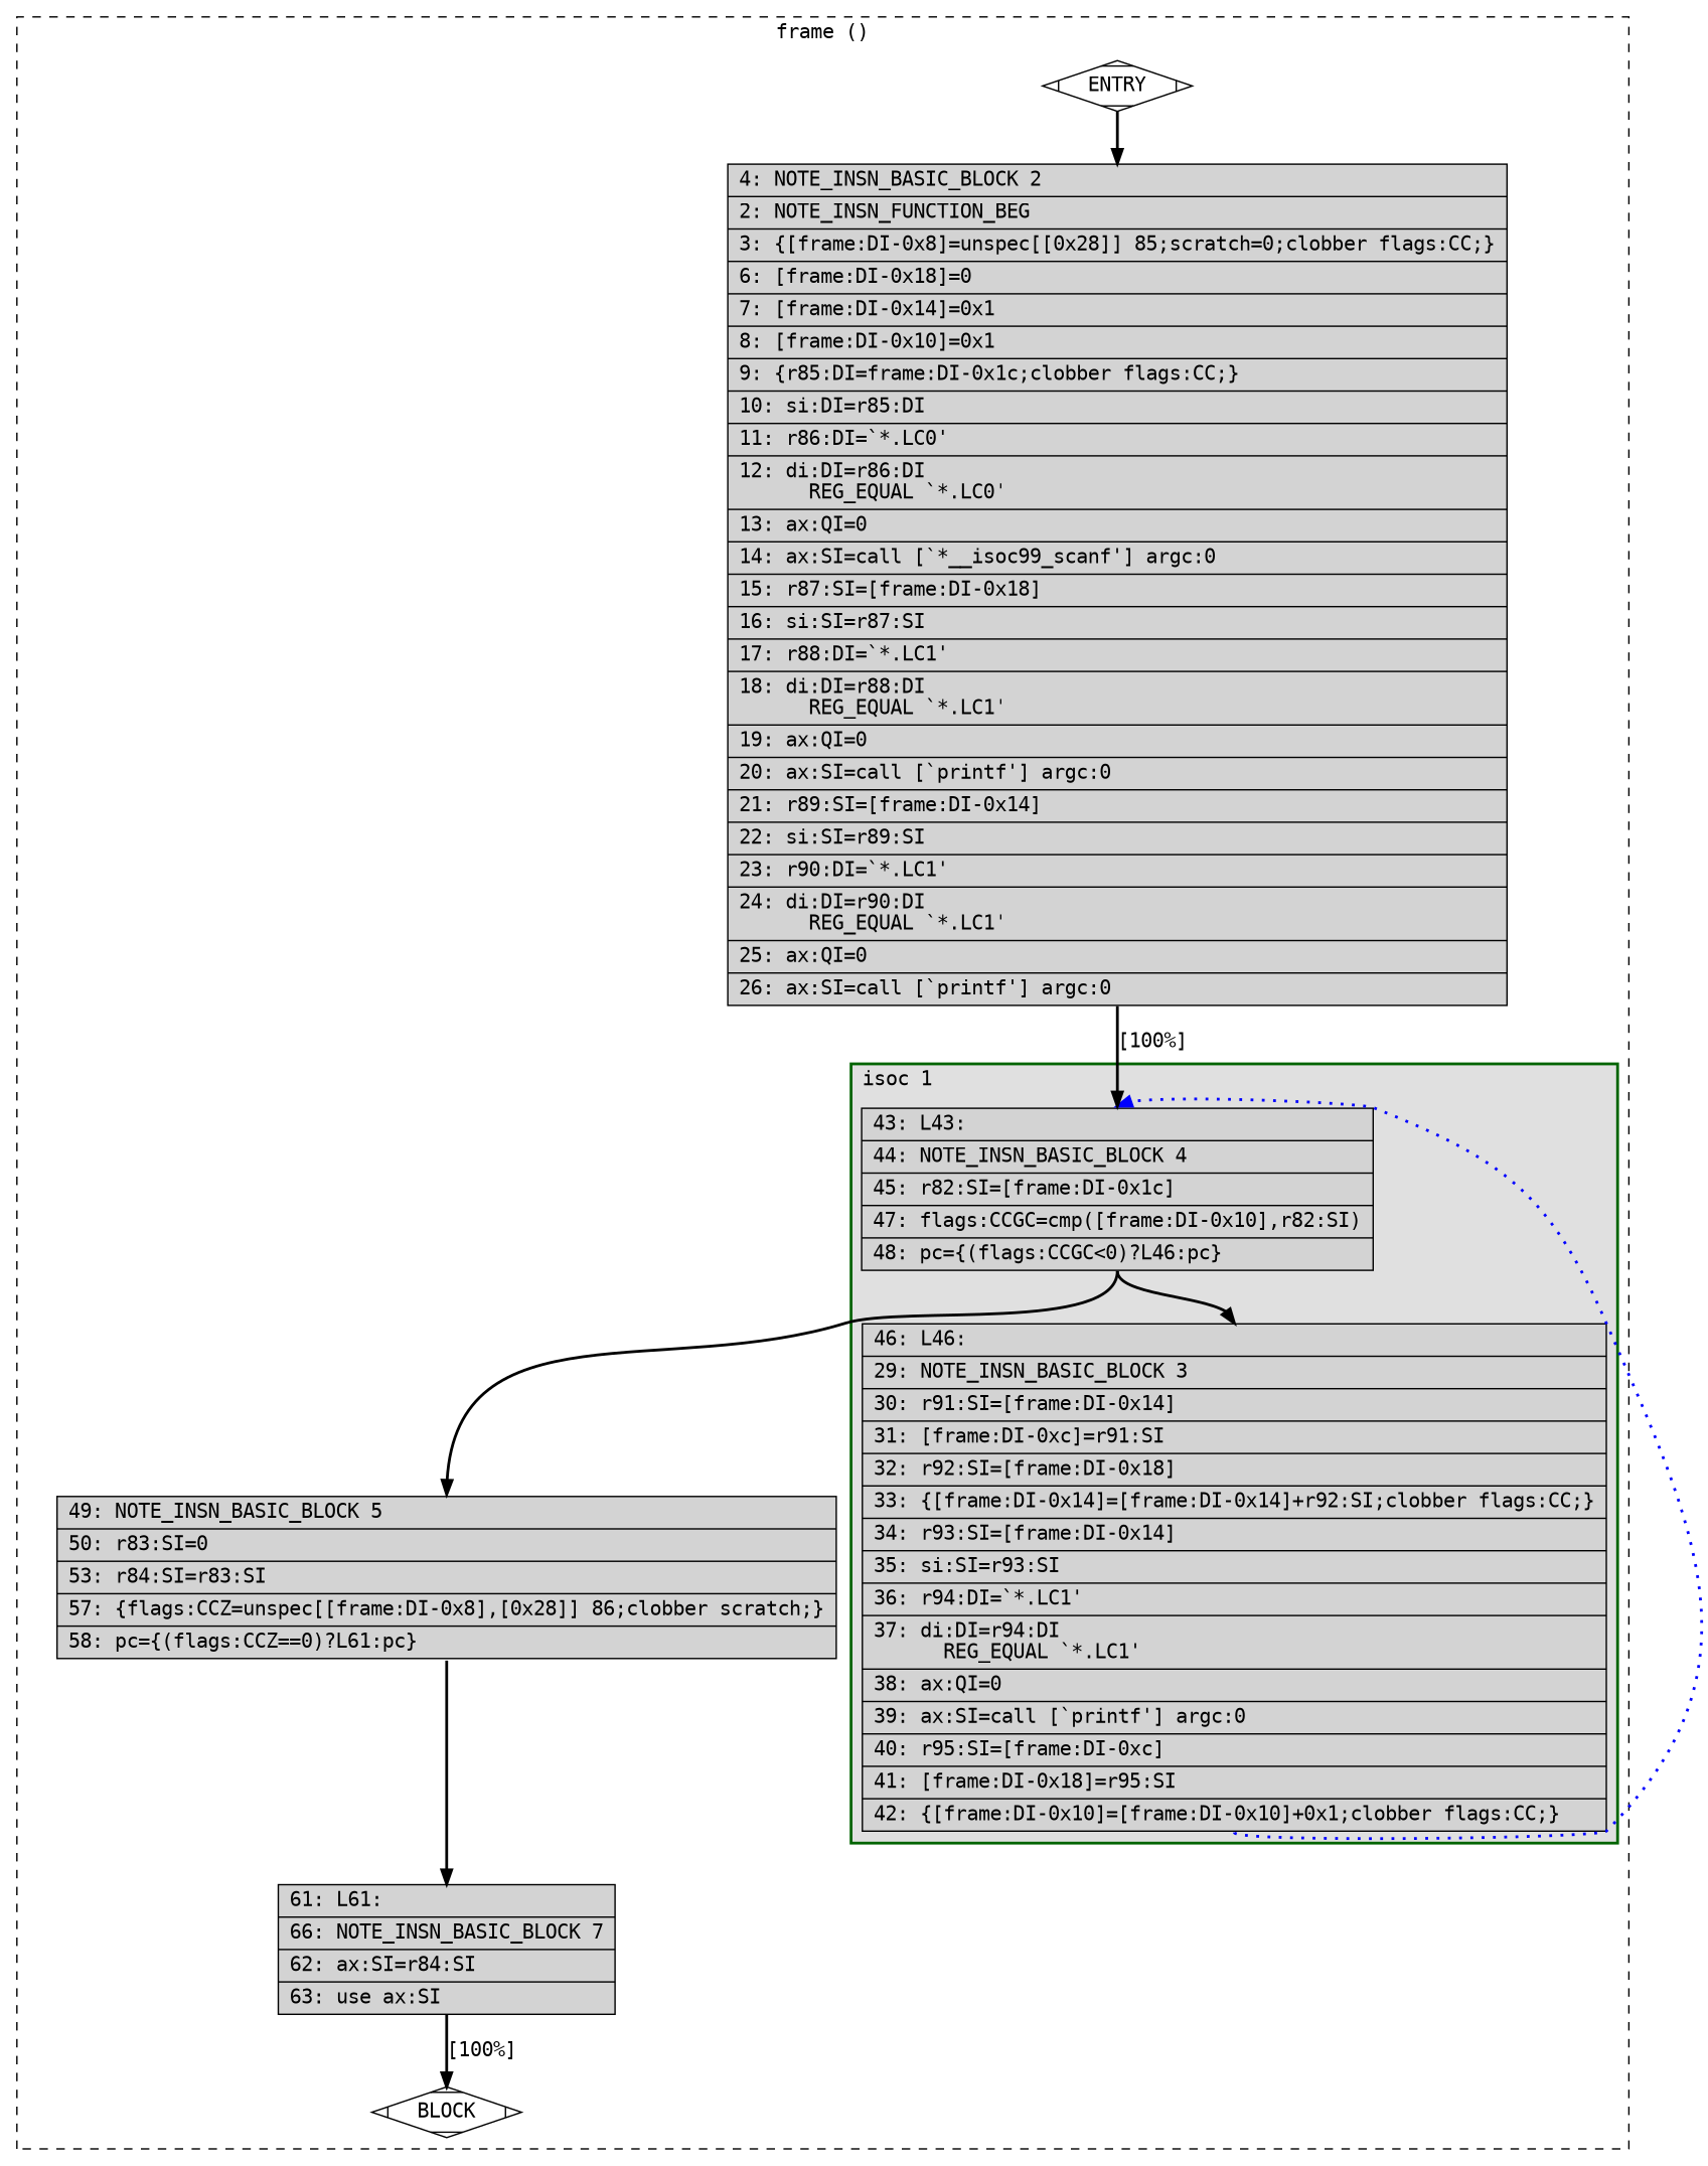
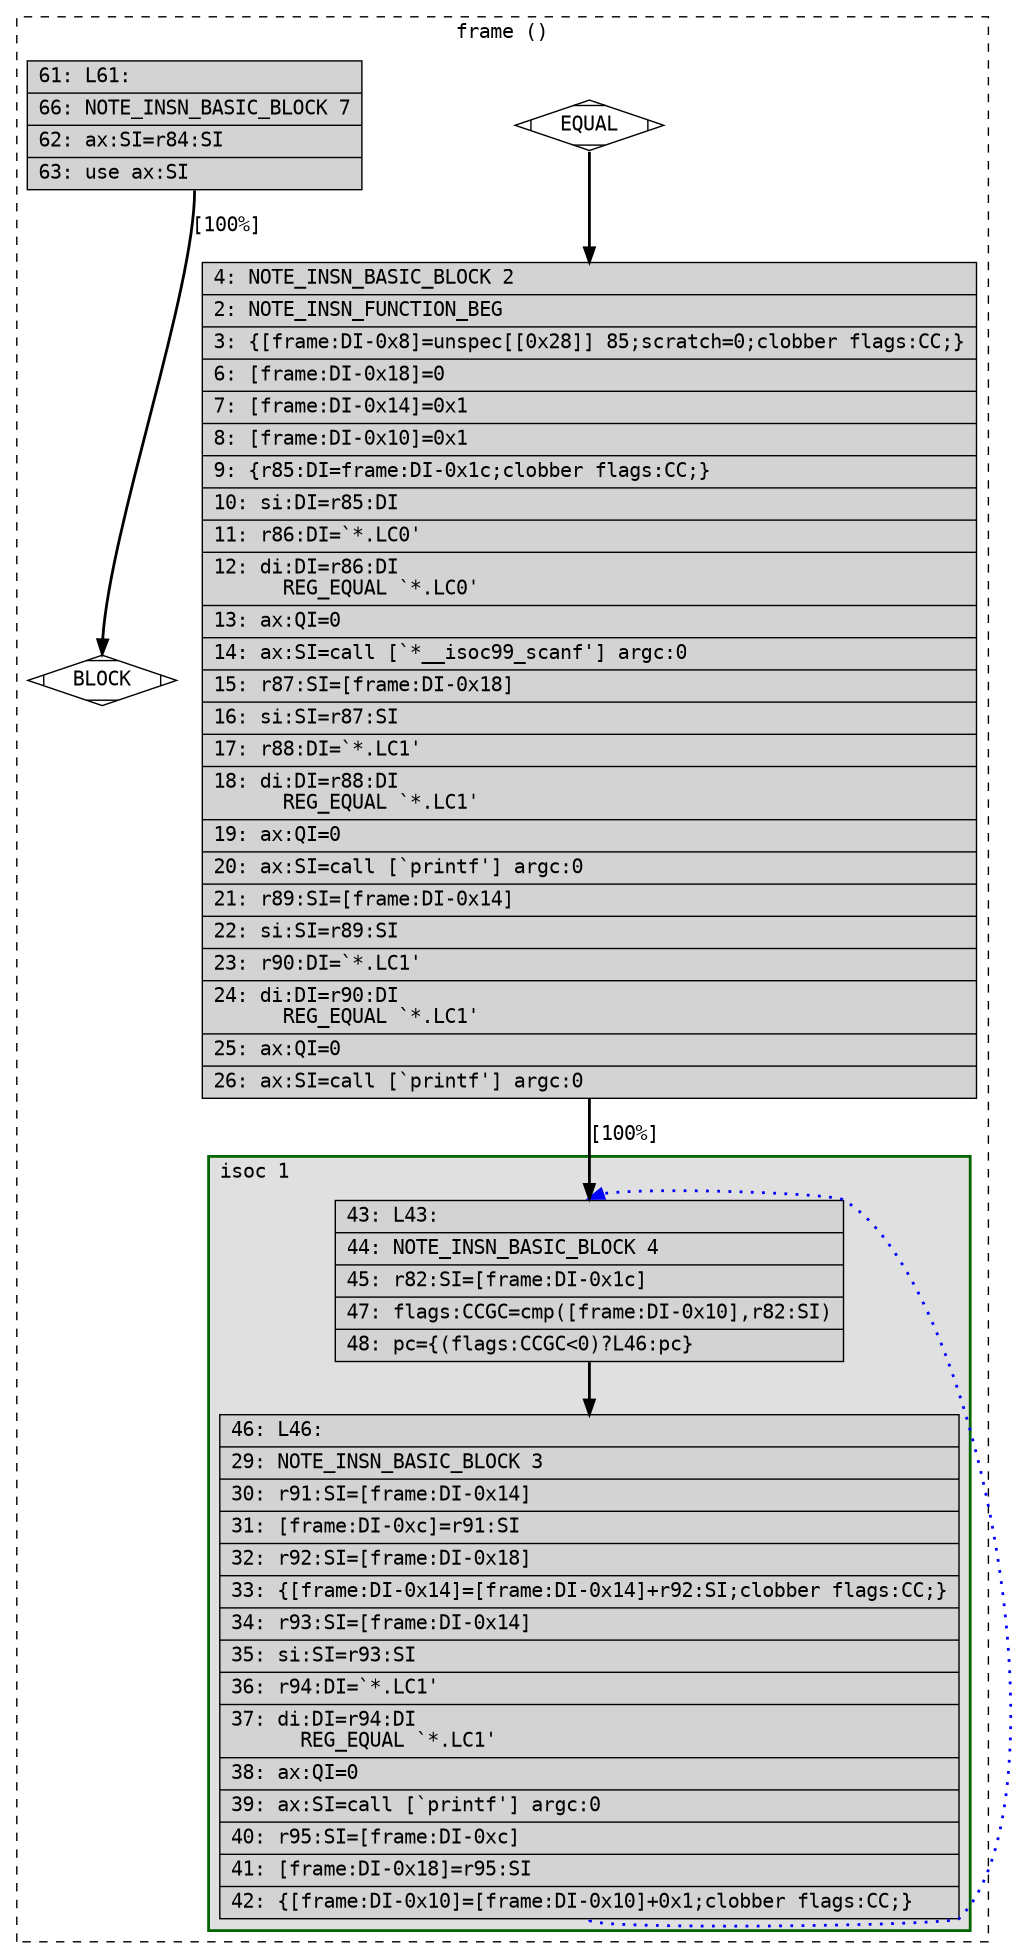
  digraph {
    fontname="DejaVu Sans Mono"
    node [fillcolor=lightgrey fontname="DejaVu Sans Mono" shape=record style=filled]
    edge [color=black constraint=true fontname="DejaVu Sans Mono" headport=n style="solid,bold" tailport=s weight=100]
    n1 [label="{\ \ \ 43:\ L43:\l|\ \ \ 44:\ NOTE_INSN_BASIC_BLOCK\ 4\l|\ \ \ 45:\ r82:SI=[frame:DI-0x1c]\l|\ \ \ 47:\ flags:CCGC=cmp([frame:DI-0x10],r82:SI)\l|\ \ \ 48:\ pc=\{(flags:CCGC\<0)?L46:pc\}\l}"]
    n2 [label="{\ \ \ 46:\ L46:\l|\ \ \ 29:\ NOTE_INSN_BASIC_BLOCK\ 3\l|\ \ \ 30:\ r91:SI=[frame:DI-0x14]\l|\ \ \ 31:\ [frame:DI-0xc]=r91:SI\l|\ \ \ 32:\ r92:SI=[frame:DI-0x18]\l|\ \ \ 33:\ \{[frame:DI-0x14]=[frame:DI-0x14]+r92:SI;clobber\ flags:CC;\}\l|\ \ \ 34:\ r93:SI=[frame:DI-0x14]\l|\ \ \ 35:\ si:SI=r93:SI\l|\ \ \ 36:\ r94:DI=`*.LC1'\l|\ \ \ 37:\ di:DI=r94:DI\l\ \ \ \ \ \ REG_EQUAL\ `*.LC1'\l|\ \ \ 38:\ ax:QI=0\l|\ \ \ 39:\ ax:SI=call\ [`printf']\ argc:0\l|\ \ \ 40:\ r95:SI=[frame:DI-0xc]\l|\ \ \ 41:\ [frame:DI-0x18]=r95:SI\l|\ \ \ 42:\ \{[frame:DI-0x10]=[frame:DI-0x10]+0x1;clobber\ flags:CC;\}\l}"]
-   n3 [label="{\ \ \ 49:\ NOTE_INSN_BASIC_BLOCK\ 5\l|\ \ \ 50:\ r83:SI=0\l|\ \ \ 53:\ r84:SI=r83:SI\l|\ \ \ 57:\ \{flags:CCZ=unspec[[frame:DI-0x8],[0x28]]\ 86;clobber\ scratch;\}\l|\ \ \ 58:\ pc=\{(flags:CCZ==0)?L61:pc\}\l}"]
-   n4 [fillcolor=white label=ENTRY shape=Mdiamond]
+   n4 [fillcolor=white label=EQUAL shape=Mdiamond]
    n5 [fillcolor=white label=BLOCK shape=Mdiamond]
    n6 [label="{\ \ \ \ 4:\ NOTE_INSN_BASIC_BLOCK\ 2\l|\ \ \ \ 2:\ NOTE_INSN_FUNCTION_BEG\l|\ \ \ \ 3:\ \{[frame:DI-0x8]=unspec[[0x28]]\ 85;scratch=0;clobber\ flags:CC;\}\l|\ \ \ \ 6:\ [frame:DI-0x18]=0\l|\ \ \ \ 7:\ [frame:DI-0x14]=0x1\l|\ \ \ \ 8:\ [frame:DI-0x10]=0x1\l|\ \ \ \ 9:\ \{r85:DI=frame:DI-0x1c;clobber\ flags:CC;\}\l|\ \ \ 10:\ si:DI=r85:DI\l|\ \ \ 11:\ r86:DI=`*.LC0'\l|\ \ \ 12:\ di:DI=r86:DI\l\ \ \ \ \ \ REG_EQUAL\ `*.LC0'\l|\ \ \ 13:\ ax:QI=0\l|\ \ \ 14:\ ax:SI=call\ [`*__isoc99_scanf']\ argc:0\l|\ \ \ 15:\ r87:SI=[frame:DI-0x18]\l|\ \ \ 16:\ si:SI=r87:SI\l|\ \ \ 17:\ r88:DI=`*.LC1'\l|\ \ \ 18:\ di:DI=r88:DI\l\ \ \ \ \ \ REG_EQUAL\ `*.LC1'\l|\ \ \ 19:\ ax:QI=0\l|\ \ \ 20:\ ax:SI=call\ [`printf']\ argc:0\l|\ \ \ 21:\ r89:SI=[frame:DI-0x14]\l|\ \ \ 22:\ si:SI=r89:SI\l|\ \ \ 23:\ r90:DI=`*.LC1'\l|\ \ \ 24:\ di:DI=r90:DI\l\ \ \ \ \ \ REG_EQUAL\ `*.LC1'\l|\ \ \ 25:\ ax:QI=0\l|\ \ \ 26:\ ax:SI=call\ [`printf']\ argc:0\l}"]
    n7 [label="{\ \ \ 61:\ L61:\l|\ \ \ 66:\ NOTE_INSN_BASIC_BLOCK\ 7\l|\ \ \ 62:\ ax:SI=r84:SI\l|\ \ \ 63:\ use\ ax:SI\l}"]
    subgraph cluster_1 {
      color=black
      label="frame ()"
      style=dashed
-     n3
      n4
      n5
      n6
      n7
      subgraph cluster_2 {
        color=darkgreen
        fillcolor=grey88
        label="isoc 1"
        labeljust=l
        penwidth=2
        style=filled
        n1
        n2
      }
    }
    n1 -> n2 [weight=10]
-   n1 -> n3
    n2 -> n1 [color=blue constraint=false style="dotted,bold" weight=10]
-   n3 -> n7 [weight=10]
    n4 -> n5 [style=invis color="" weight=""]
    n4 -> n6
    n6 -> n1 [label="[100%]"]
    n7 -> n5 [label="[100%]"]
  }
